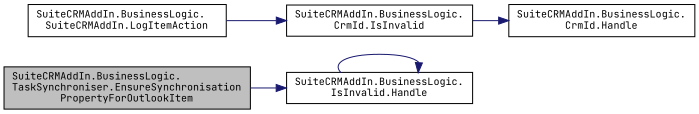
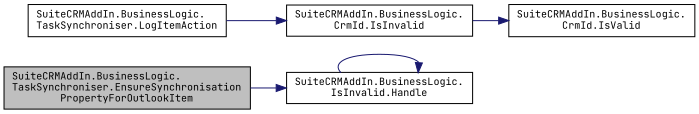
  digraph {
    fontname="JetBrains Mono"
    rankdir=LR
    node [color=black fillcolor=white fontname="JetBrains Mono" fontsize=10 shape=record style=filled]
    edge [color=midnightblue fontname="JetBrains Mono" fontsize=10 labelfontname=Helvetica labelfontsize=10 style=solid]
    n1 [fillcolor=grey75 fontcolor=black height=0.2 label="SuiteCRMAddIn.BusinessLogic.\lTaskSynchroniser.EnsureSynchronisation\lPropertyForOutlookItem" width=0.4]
    n2 [height=0.2 label="SuiteCRMAddIn.BusinessLogic.\lIsInvalid.Handle" width=0.4]
-   n3 [height=0.2 label="SuiteCRMAddIn.BusinessLogic.\lSuiteCRMAddIn.LogItemAction" width=0.4]
+   n3 [height=0.2 label="SuiteCRMAddIn.BusinessLogic.\lTaskSynchroniser.LogItemAction" width=0.4]
    n4 [height=0.2 label="SuiteCRMAddIn.BusinessLogic.\lCrmId.IsInvalid" width=0.4]
-   n5 [height=0.2 label="SuiteCRMAddIn.BusinessLogic.\lCrmId.Handle" width=0.4]
+   n5 [height=0.2 label="SuiteCRMAddIn.BusinessLogic.\lCrmId.IsValid" width=0.4]
    n1 -> n2
    n2 -> n2
    n3 -> n4
    n4 -> n5
  }
